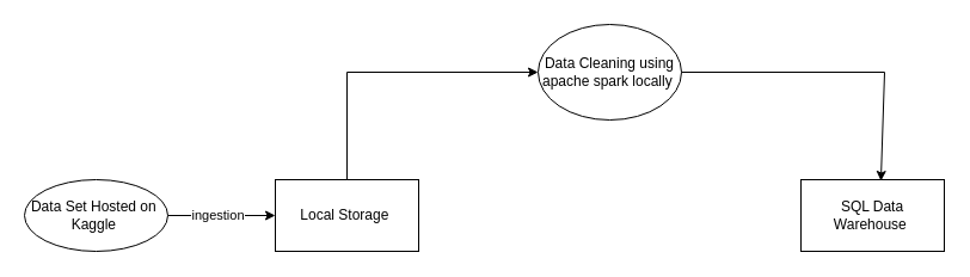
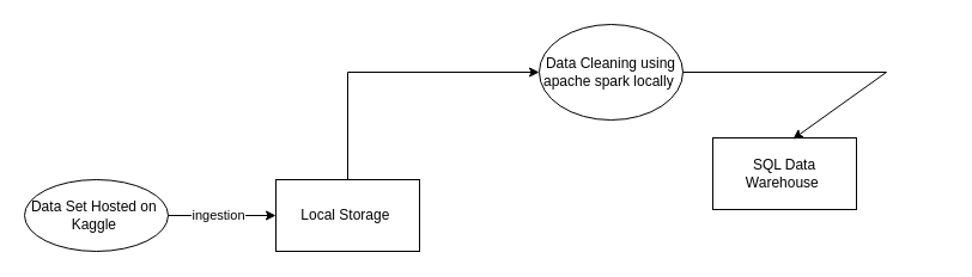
  <mxCell id="0" />
  <mxCell id="1" parent="0" />
  <mxCell id="2" value="Data Set Hosted on&amp;nbsp;&lt;br&gt;Kaggle&amp;nbsp;" style="ellipse;whiteSpace=wrap;html=1;" vertex="1" parent="1"><mxGeometry x="20" y="150" width="120" height="60" as="geometry" /></mxCell>
- <mxCell id="3" value="SQL Data Warehouse&amp;nbsp;" style="rounded=0;whiteSpace=wrap;html=1;" vertex="1" parent="1"><mxGeometry x="670" y="150" width="120" height="60" as="geometry" /></mxCell>
+ <mxCell id="3" value="SQL Data Warehouse&amp;nbsp;" style="rounded=0;whiteSpace=wrap;html=1;" vertex="1" parent="1"><mxGeometry x="595" y="115" width="120" height="60" as="geometry" /></mxCell>
  <mxCell id="4" value="Local Storage&amp;nbsp;" style="rounded=0;whiteSpace=wrap;html=1;" vertex="1" parent="1"><mxGeometry x="230" y="150" width="120" height="60" as="geometry" /></mxCell>
  <mxCell id="5" value="" style="endArrow=classic;html=1;rounded=0;exitX=1;exitY=0.5;exitDx=0;exitDy=0;entryX=0;entryY=0.5;entryDx=0;entryDy=0;" edge="1" parent="1" source="2" target="4"><mxGeometry width="50" height="50" relative="1" as="geometry"><mxPoint x="390" y="90" as="sourcePoint" /><mxPoint x="440" y="40" as="targetPoint" /></mxGeometry></mxCell>
  <mxCell id="6" value="ingestion" style="edgeLabel;html=1;align=center;verticalAlign=middle;resizable=0;points=[];" vertex="1" connectable="0" parent="5"><mxGeometry x="-0.1" y="1" relative="1" as="geometry"><mxPoint as="offset" /></mxGeometry></mxCell>
  <mxCell id="7" value="" style="endArrow=classic;html=1;rounded=0;exitX=0.5;exitY=0;exitDx=0;exitDy=0;entryX=0;entryY=0.5;entryDx=0;entryDy=0;" edge="1" parent="1" source="4" target="8"><mxGeometry width="50" height="50" relative="1" as="geometry"><mxPoint x="310" y="60" as="sourcePoint" /><mxPoint x="440" y="60" as="targetPoint" /><Array as="points"><mxPoint x="290" y="60" /></Array></mxGeometry></mxCell>
  <mxCell id="8" value="Data Cleaning using apache spark locally&amp;nbsp;" style="ellipse;whiteSpace=wrap;html=1;" vertex="1" parent="1"><mxGeometry x="450" y="20" width="120" height="80" as="geometry" /></mxCell>
  <mxCell id="9" value="" style="endArrow=classic;html=1;rounded=0;entryX=0.558;entryY=0.017;entryDx=0;entryDy=0;entryPerimeter=0;exitX=1;exitY=0.5;exitDx=0;exitDy=0;" edge="1" parent="1" source="8" target="3"><mxGeometry width="50" height="50" relative="1" as="geometry"><mxPoint x="390" y="80" as="sourcePoint" /><mxPoint x="440" y="30" as="targetPoint" /><Array as="points"><mxPoint x="740" y="60" /></Array></mxGeometry></mxCell>
